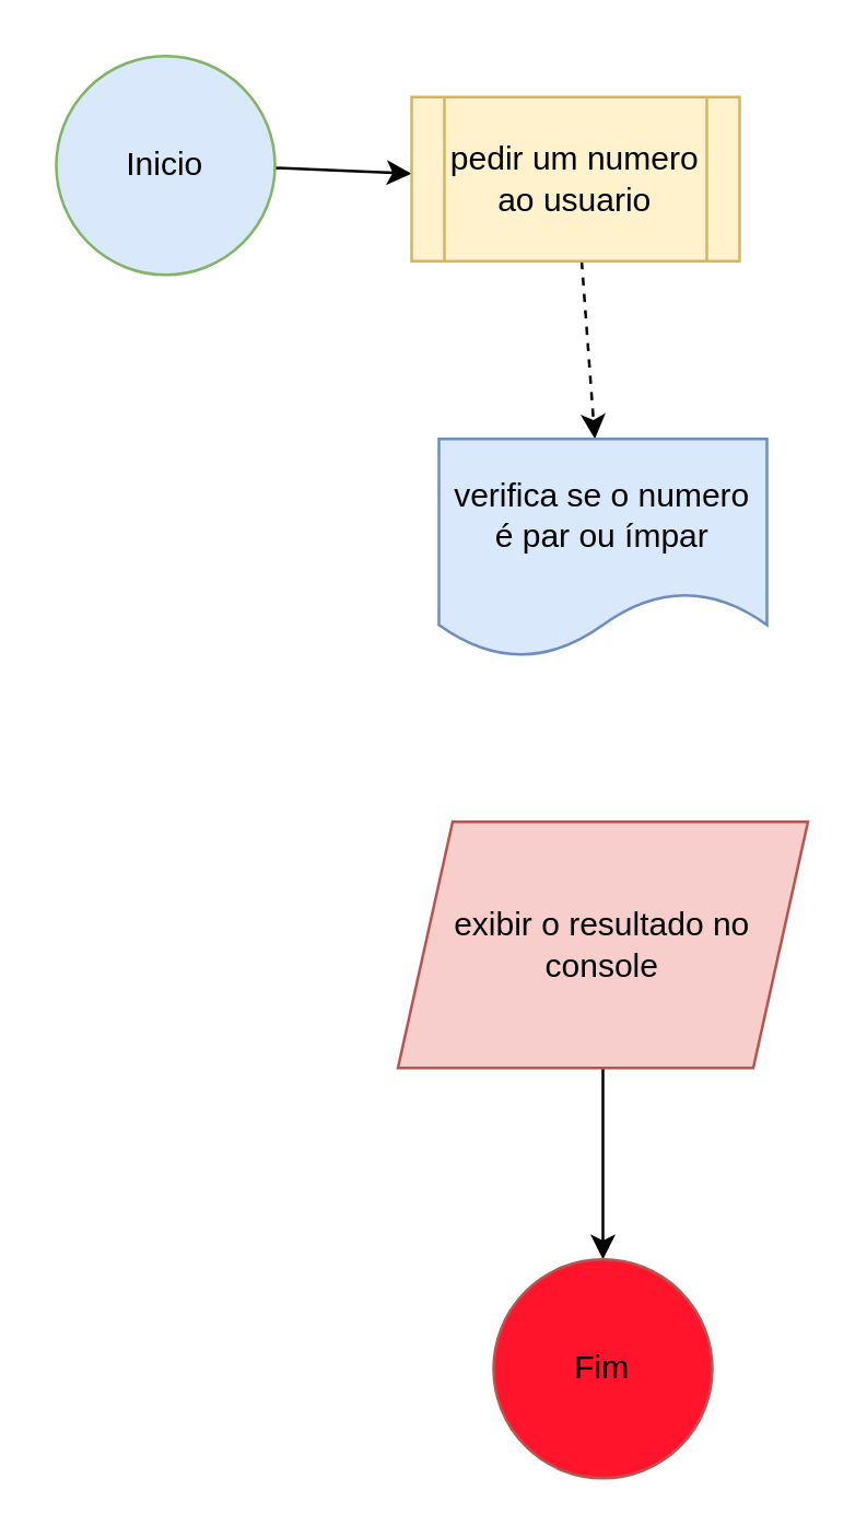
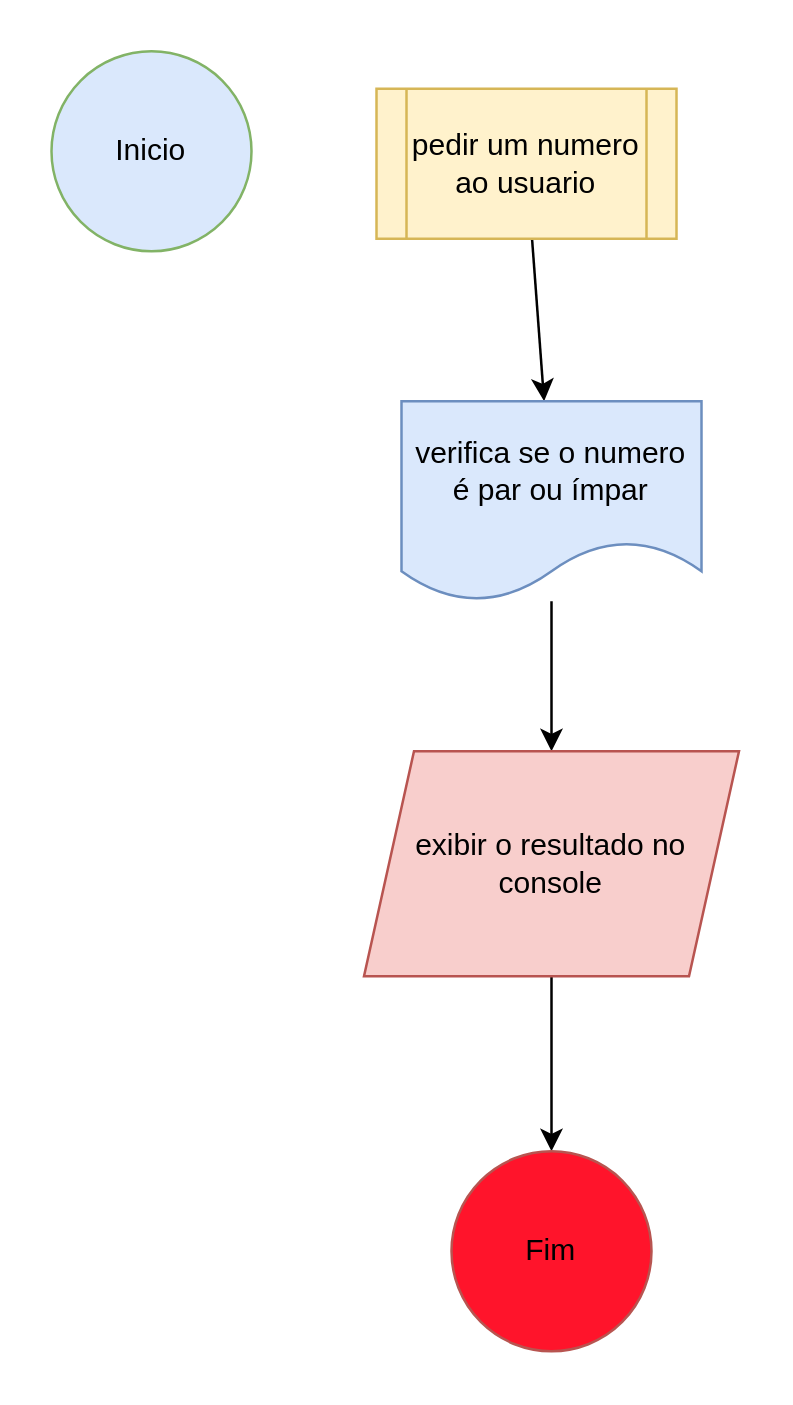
  <mxCell id="0" />
  <mxCell id="1" parent="0" />
- <mxCell id="2" value="" style="edgeStyle=none;html=1;" edge="1" parent="1" source="3" target="5"><mxGeometry relative="1" as="geometry" /></mxCell>
  <mxCell id="3" value="Inicio" style="ellipse;whiteSpace=wrap;html=1;aspect=fixed;fillColor=#dae8fc;strokeColor=#82b366;" vertex="1" parent="1"><mxGeometry x="20" y="20" width="80" height="80" as="geometry" /></mxCell>
- <mxCell id="4" value="" style="edgeStyle=none;html=1;dashed=1;" edge="1" parent="1" source="5" target="7"><mxGeometry relative="1" as="geometry" /></mxCell>
+ <mxCell id="4" value="" style="edgeStyle=none;html=1;" edge="1" parent="1" source="5" target="7"><mxGeometry relative="1" as="geometry" /></mxCell>
  <mxCell id="5" value="pedir um numero ao usuario" style="shape=process;whiteSpace=wrap;html=1;backgroundOutline=1;fillColor=#fff2cc;strokeColor=#d6b656;" vertex="1" parent="1"><mxGeometry x="150" y="35" width="120" height="60" as="geometry" /></mxCell>
+ <mxCell id="6" value="" style="edgeStyle=none;html=1;" edge="1" parent="1" source="7" target="9"><mxGeometry relative="1" as="geometry" /></mxCell>
  <mxCell id="7" value="verifica se o numero é par ou ímpar" style="shape=document;whiteSpace=wrap;html=1;boundedLbl=1;fillColor=#dae8fc;strokeColor=#6c8ebf;" vertex="1" parent="1"><mxGeometry x="160" y="160" width="120" height="80" as="geometry" /></mxCell>
  <mxCell id="8" value="" style="edgeStyle=none;html=1;" edge="1" parent="1" source="9" target="10"><mxGeometry relative="1" as="geometry" /></mxCell>
  <mxCell id="9" value="exibir o resultado no console" style="shape=parallelogram;perimeter=parallelogramPerimeter;whiteSpace=wrap;html=1;fixedSize=1;fillColor=#f8cecc;strokeColor=#b85450;" vertex="1" parent="1"><mxGeometry x="145" y="300" width="150" height="90" as="geometry" /></mxCell>
  <mxCell id="10" value="Fim" style="ellipse;whiteSpace=wrap;html=1;fillColor=#FF142B;strokeColor=#b85450;" vertex="1" parent="1"><mxGeometry x="180" y="460" width="80" height="80" as="geometry" /></mxCell>
